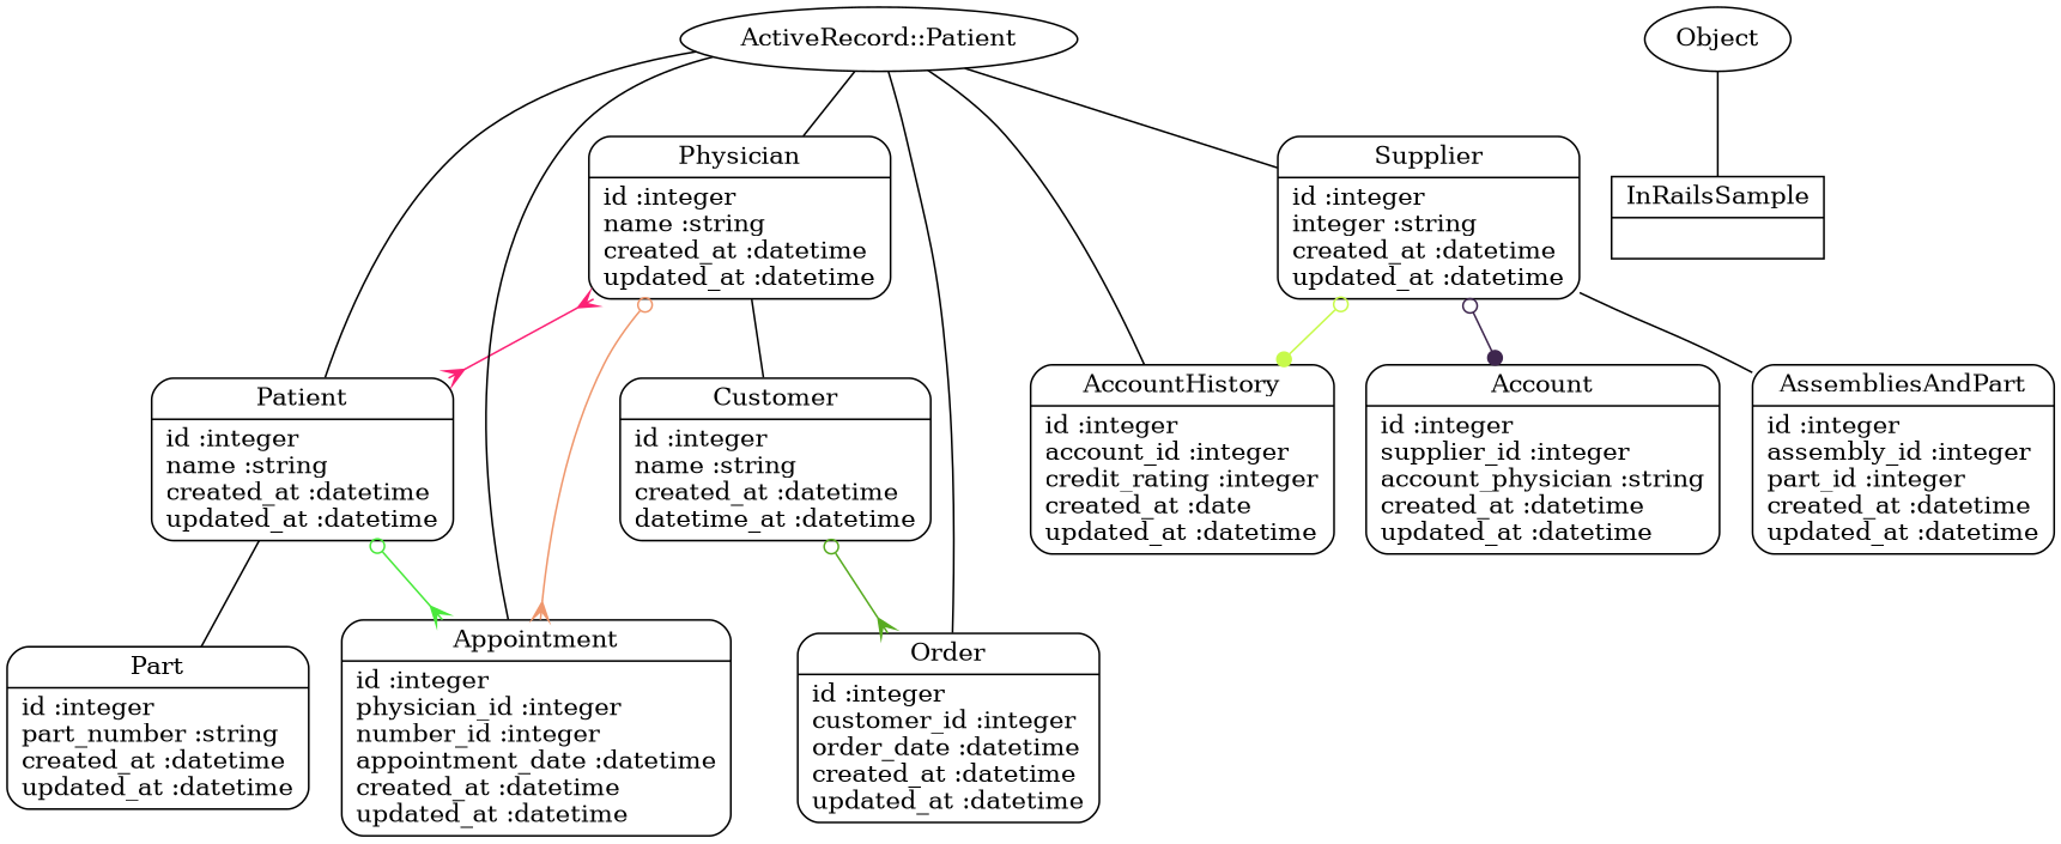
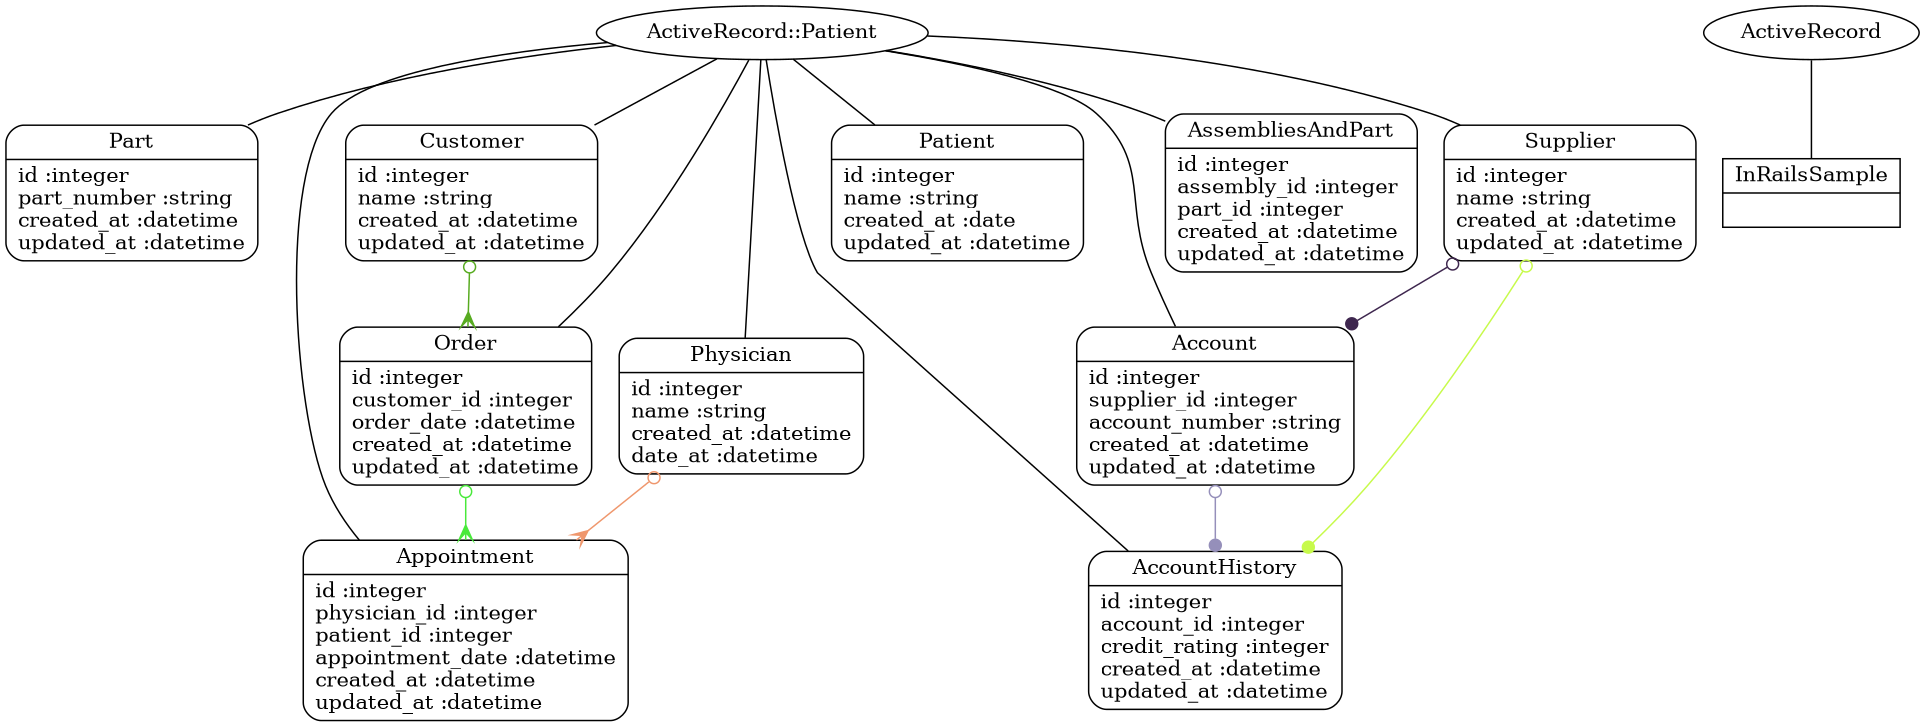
  digraph {
    fontname="DejaVu Serif"
    splines=true
    node [fontname="DejaVu Serif" shape=Mrecord]
    edge [arrowhead=none arrowtail=onormal fontname="DejaVu Serif"]
    n1 [label="{Part|id :integer\lpart_number :string\lcreated_at :datetime\lupdated_at :datetime\l}"]
-   n2 [label="{Customer|id :integer\lname :string\lcreated_at :datetime\ldatetime_at :datetime\l}"]
+   n2 [label="{Customer|id :integer\lname :string\lcreated_at :datetime\lupdated_at :datetime\l}"]
    n3 [label="{Order|id :integer\lcustomer_id :integer\lorder_date :datetime\lcreated_at :datetime\lupdated_at :datetime\l}"]
-   n4 [label="{Account|id :integer\lsupplier_id :integer\laccount_physician :string\lcreated_at :datetime\lupdated_at :datetime\l}"]
-   n5 [label="{AccountHistory|id :integer\laccount_id :integer\lcredit_rating :integer\lcreated_at :date\lupdated_at :datetime\l}"]
-   n6 [label="{Physician|id :integer\lname :string\lcreated_at :datetime\lupdated_at :datetime\l}"]
-   n7 [label="{Patient|id :integer\lname :string\lcreated_at :datetime\lupdated_at :datetime\l}"]
-   n8 [label="{Appointment|id :integer\lphysician_id :integer\lnumber_id :integer\lappointment_date :datetime\lcreated_at :datetime\lupdated_at :datetime\l}"]
+   n4 [label="{Account|id :integer\lsupplier_id :integer\laccount_number :string\lcreated_at :datetime\lupdated_at :datetime\l}"]
+   n5 [label="{AccountHistory|id :integer\laccount_id :integer\lcredit_rating :integer\lcreated_at :datetime\lupdated_at :datetime\l}"]
+   n6 [label="{Physician|id :integer\lname :string\lcreated_at :datetime\ldate_at :datetime\l}"]
+   n7 [label="{Patient|id :integer\lname :string\lcreated_at :date\lupdated_at :datetime\l}"]
+   n8 [label="{Appointment|id :integer\lphysician_id :integer\lpatient_id :integer\lappointment_date :datetime\lcreated_at :datetime\lupdated_at :datetime\l}"]
    n9 [label="{AssembliesAndPart|id :integer\lassembly_id :integer\lpart_id :integer\lcreated_at :datetime\lupdated_at :datetime\l}"]
-   n10 [label="{Supplier|id :integer\linteger :string\lcreated_at :datetime\lupdated_at :datetime\l}"]
+   n10 [label="{Supplier|id :integer\lname :string\lcreated_at :datetime\lupdated_at :datetime\l}"]
    n11 [label="{InRailsSample|}" shape=record]
    n12 [label="ActiveRecord::Patient" shape=""]
-   Object [shape=""]
+   Object [label=ActiveRecord shape=""]
    n2 -> n3 [arrowhead=crow arrowtail=odot color="#57AB20" dir=both]
-   n6 -> n7 [arrowhead=crow arrowtail=crow color="#FC2175" dir=both]
+   n4 -> n5 [arrowhead=dot arrowtail=odot color="#958FBA" dir=both]
    n6 -> n8 [arrowhead=crow arrowtail=odot color="#EF976D" dir=both]
-   n7 -> n8 [arrowhead=crow arrowtail=odot color="#49E93B" dir=both]
+   n3 -> n8 [arrowhead=crow arrowtail=odot color="#49E93B" dir=both]
    n10 -> n4 [arrowhead=dot arrowtail=odot color="#3E264E" dir=both]
    n10 -> n5 [arrowhead=dot arrowtail=odot color="#C7FA4B" dir=both]
-   n7 -> n1
-   n6 -> n2
+   n12 -> n1
+   n12 -> n2
    n12 -> n3
+   n12 -> n4
    n12 -> n5
    n12 -> n6
    n12 -> n7
    n12 -> n8
-   n10 -> n9
+   n12 -> n9
    n12 -> n10
    Object -> n11
  }
